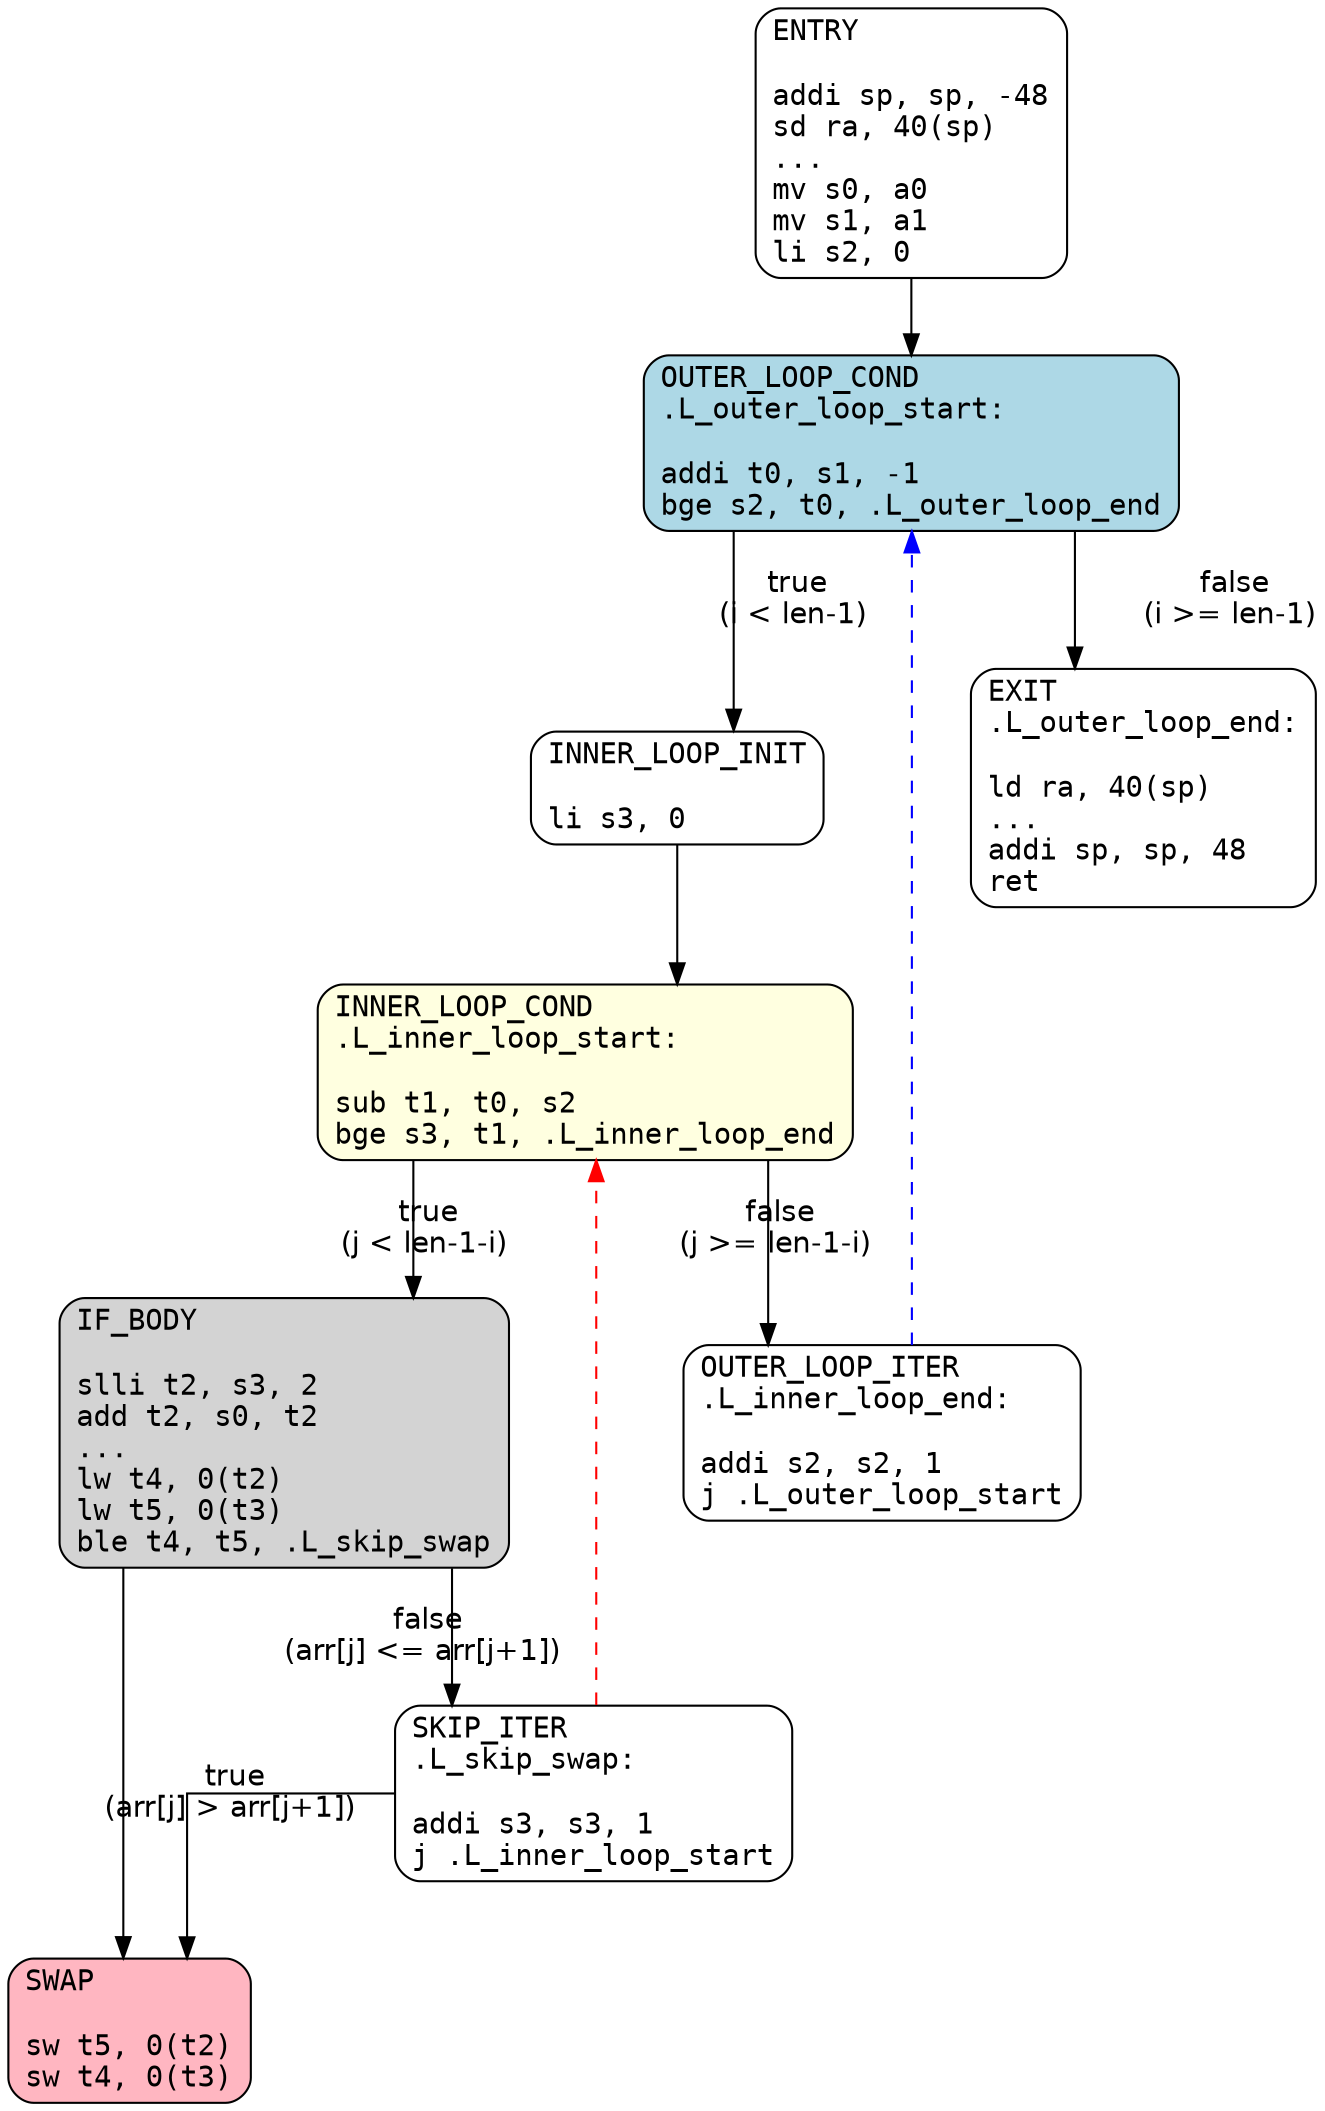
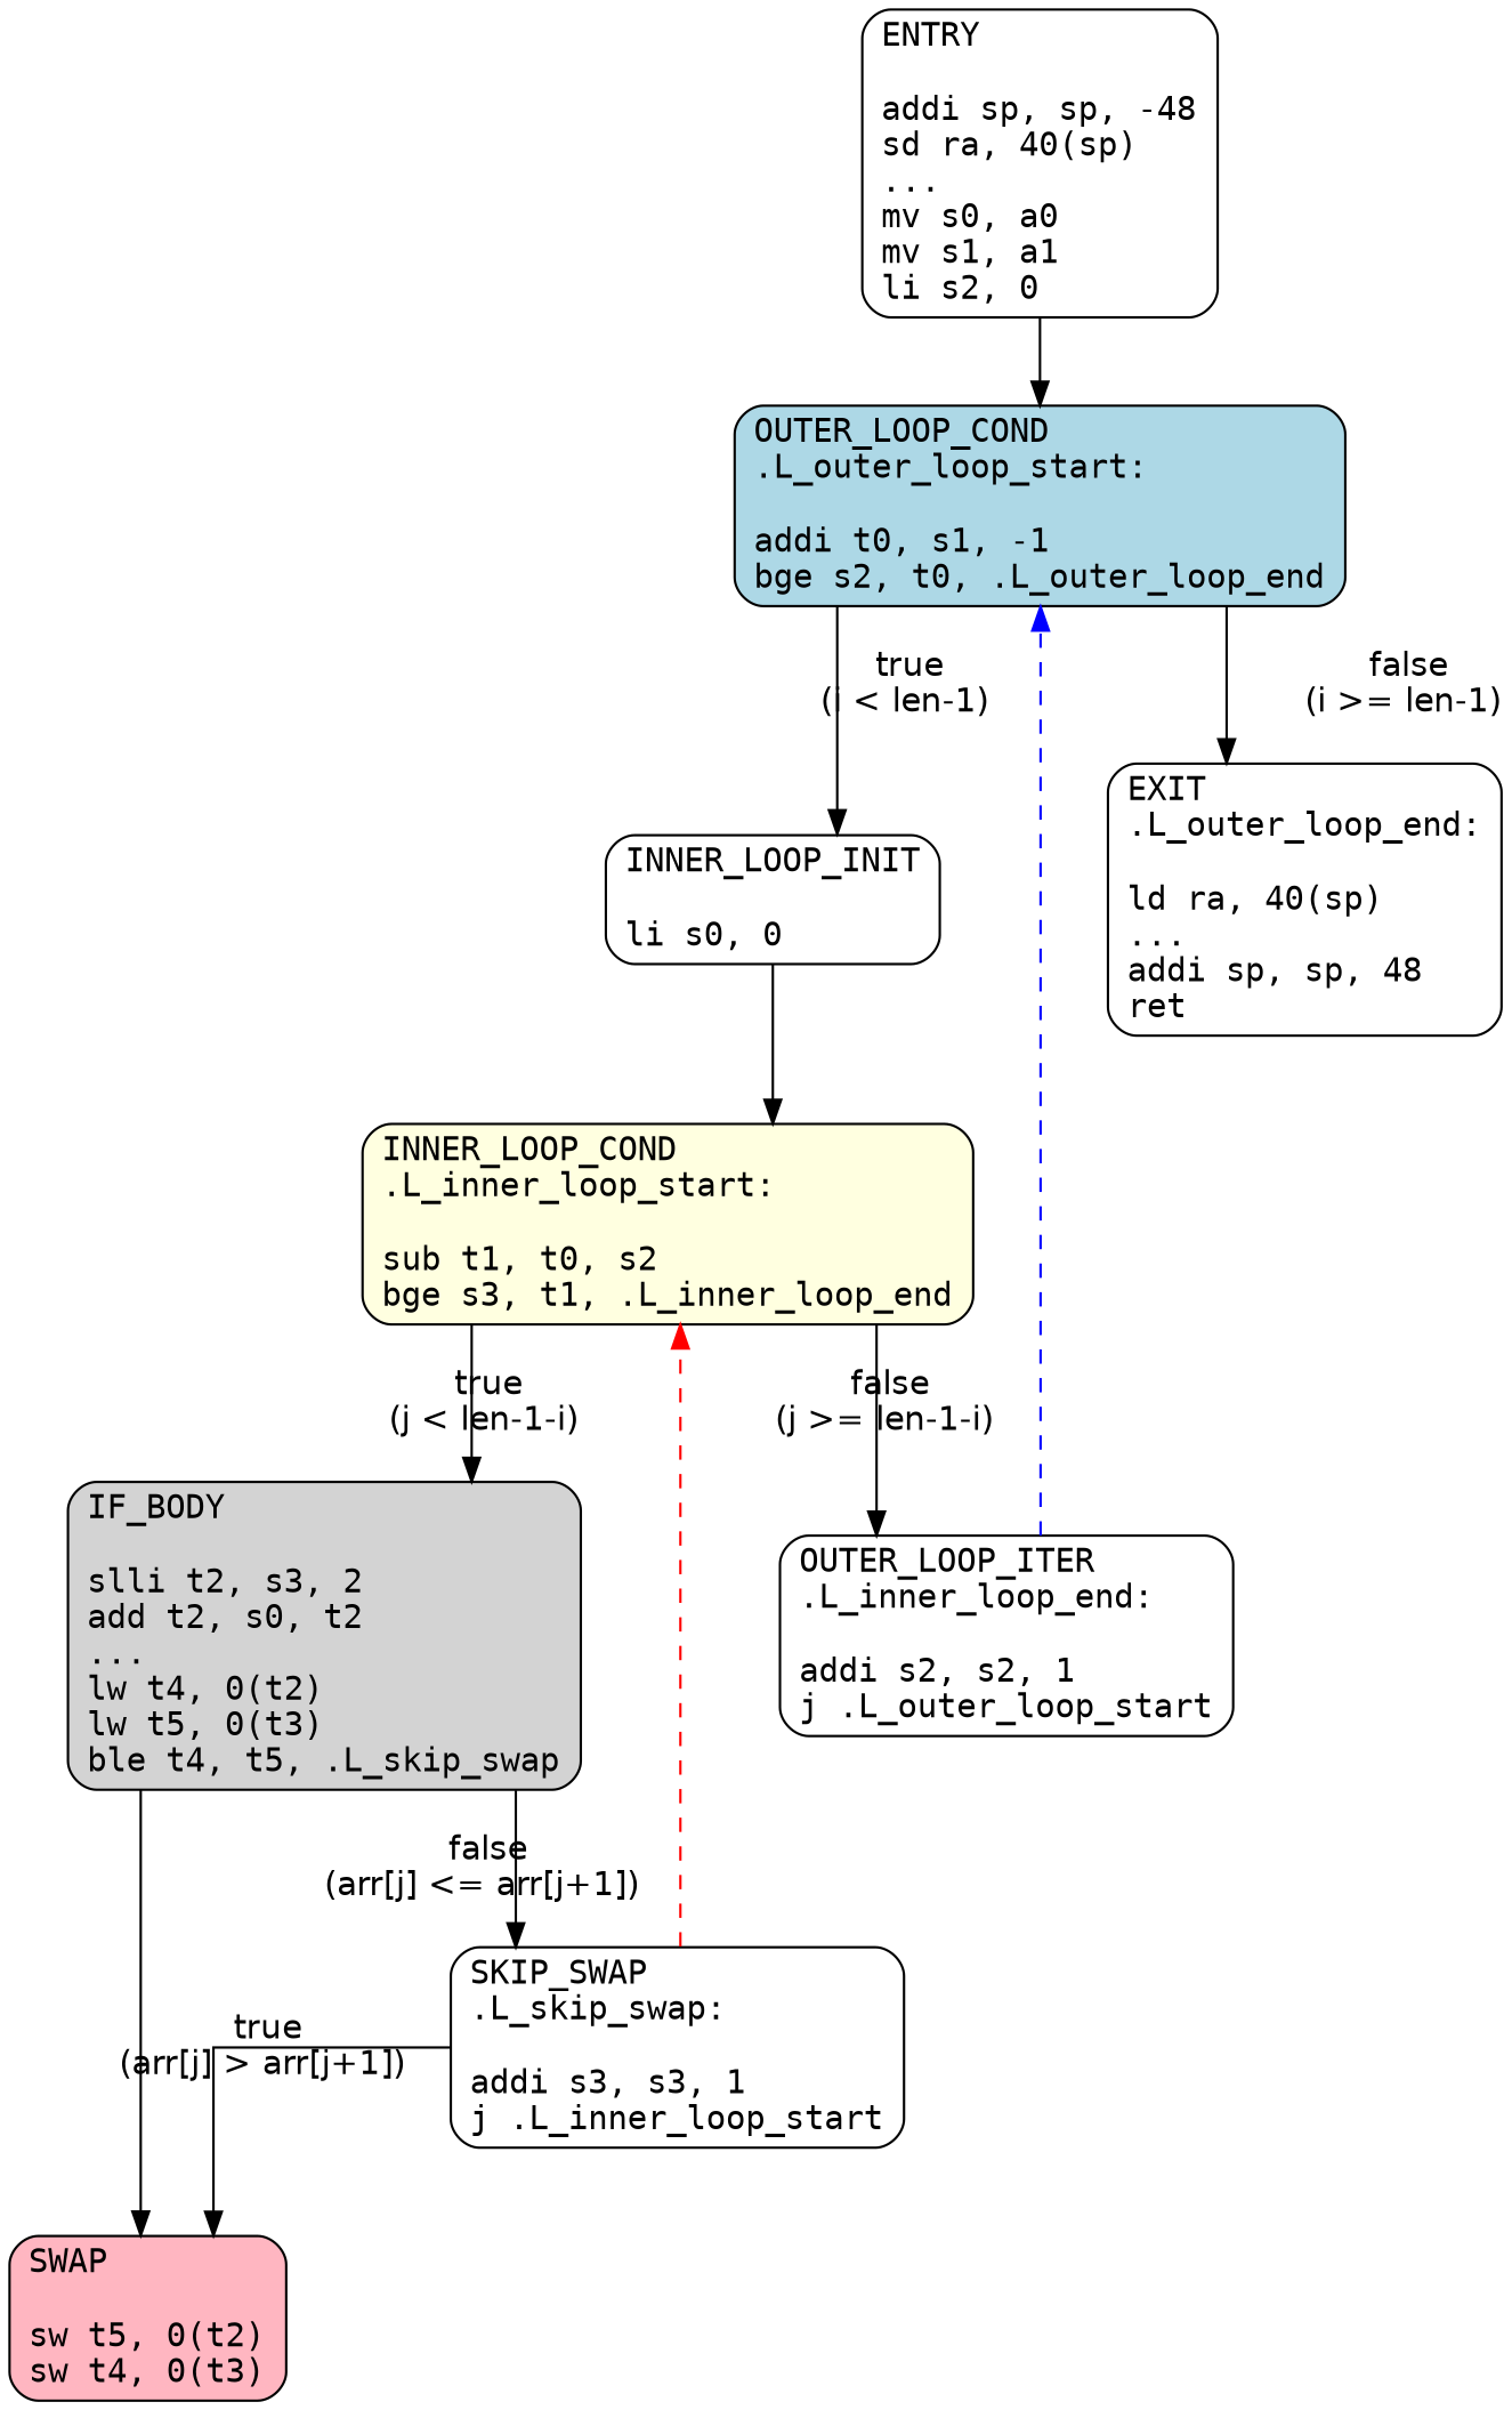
  digraph {
    fontname=Consolas
    splines=ortho
    node [fontname=Consolas shape=box style=rounded]
    edge [fontname=Helvetica]
    n1 [label="ENTRY\l\laddi sp, sp, -48\lsd ra, 40(sp)\l...\lmv s0, a0\lmv s1, a1\lli s2, 0\l"]
    n2 [fillcolor=lightblue label="OUTER_LOOP_COND\l.L_outer_loop_start:\l\laddi t0, s1, -1\lbge s2, t0, .L_outer_loop_end\l" style="rounded,filled"]
-   n3 [label="INNER_LOOP_INIT\l\lli s3, 0\l"]
+   n3 [label="INNER_LOOP_INIT\l\lli s0, 0\l"]
    n4 [label="EXIT\l.L_outer_loop_end:\l\lld ra, 40(sp)\l...\laddi sp, sp, 48\lret\l"]
    n5 [fillcolor=lightyellow label="INNER_LOOP_COND\l.L_inner_loop_start:\l\lsub t1, t0, s2\lbge s3, t1, .L_inner_loop_end\l" style="rounded,filled"]
    n6 [fillcolor=lightgray label="IF_BODY\l\lslli t2, s3, 2\ladd t2, s0, t2\l...\llw t4, 0(t2)\llw t5, 0(t3)\lble t4, t5, .L_skip_swap\l" style="rounded,filled"]
    n7 [label="OUTER_LOOP_ITER\l.L_inner_loop_end:\l\laddi s2, s2, 1\lj .L_outer_loop_start\l"]
    n8 [fillcolor=lightpink label="SWAP\l\lsw t5, 0(t2)\lsw t4, 0(t3)\l" style="rounded,filled"]
-   n9 [label="SKIP_ITER\l.L_skip_swap:\l\laddi s3, s3, 1\lj .L_inner_loop_start\l"]
+   n9 [label="SKIP_SWAP\l.L_skip_swap:\l\laddi s3, s3, 1\lj .L_inner_loop_start\l"]
    n1 -> n2
    n2 -> n3 [label=" true\n(i < len-1)"]
    n2 -> n4 [label=" false\n(i >= len-1)"]
    n3 -> n5
    n5 -> n6 [label=" true\n(j < len-1-i)"]
    n5 -> n7 [label=" false\n(j >= len-1-i)"]
    n6 -> n8 [label=" true\n(arr[j] > arr[j+1])"]
    n6 -> n9 [label=" false\n(arr[j] <= arr[j+1])"]
    n7 -> n2 [color=blue style=dashed]
    n9 -> n5 [color=red style=dashed]
    n9 -> n8
  }
